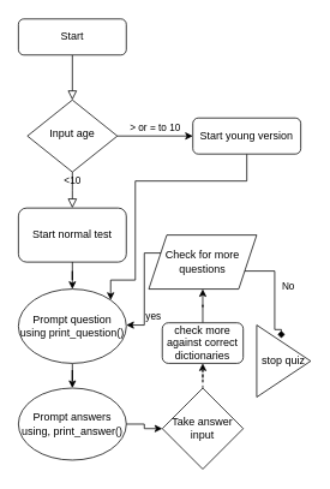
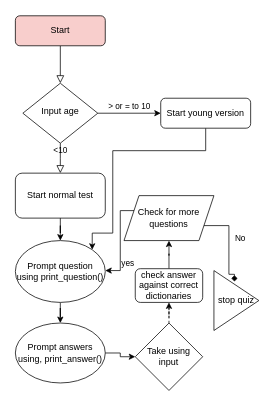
  <mxCell id="0" />
  <mxCell id="1" parent="0" />
  <mxCell id="2" value="" style="rounded=0;html=1;jettySize=auto;orthogonalLoop=1;fontSize=11;endArrow=block;endFill=0;endSize=8;strokeWidth=1;shadow=0;labelBackgroundColor=none;edgeStyle=orthogonalEdgeStyle;" parent="1" source="3" target="5" edge="1"><mxGeometry relative="1" as="geometry" /></mxCell>
- <mxCell id="3" value="Start" style="rounded=1;whiteSpace=wrap;html=1;fontSize=12;glass=0;strokeWidth=1;shadow=0;" parent="1" vertex="1"><mxGeometry x="20" y="20" width="120" height="40" as="geometry" /></mxCell>
+ <mxCell id="3" value="Start" style="rounded=1;whiteSpace=wrap;html=1;fontSize=12;glass=0;strokeWidth=1;shadow=0;fillColor=#f8cecc;" parent="1" vertex="1"><mxGeometry x="20" y="20" width="120" height="40" as="geometry" /></mxCell>
  <mxCell id="4" value="&amp;lt;10" style="rounded=0;html=1;jettySize=auto;orthogonalLoop=1;fontSize=11;endArrow=block;endFill=0;endSize=8;strokeWidth=1;shadow=0;labelBackgroundColor=none;edgeStyle=orthogonalEdgeStyle;exitX=0.5;exitY=1;exitDx=0;exitDy=0;" parent="1" source="5" edge="1"><mxGeometry x="0.012" y="9" relative="1" as="geometry"><mxPoint y="-1" as="offset" /><mxPoint x="110" y="210" as="sourcePoint" /><mxPoint x="80" y="230" as="targetPoint" /></mxGeometry></mxCell>
  <mxCell id="5" value="Input age" style="rhombus;whiteSpace=wrap;html=1;shadow=0;fontFamily=Helvetica;fontSize=12;align=center;strokeWidth=1;spacing=6;spacingTop=-4;" parent="1" vertex="1"><mxGeometry x="30" y="110" width="100" height="80" as="geometry" /></mxCell>
  <mxCell id="6" value="" style="edgeStyle=orthogonalEdgeStyle;rounded=0;orthogonalLoop=1;jettySize=auto;html=1;entryX=1;entryY=0;entryDx=0;entryDy=0;" edge="1" parent="1" source="7" target="12"><mxGeometry relative="1" as="geometry"><Array as="points"><mxPoint x="274" y="200" /><mxPoint x="150" y="200" /><mxPoint x="150" y="310" /><mxPoint x="123" y="310" /></Array></mxGeometry></mxCell>
  <mxCell id="7" value="Start young version" style="rounded=1;whiteSpace=wrap;html=1;fontSize=12;glass=0;strokeWidth=1;shadow=0;" parent="1" vertex="1"><mxGeometry x="214" y="130" width="120" height="40" as="geometry" /></mxCell>
  <mxCell id="8" value="&amp;gt; or = to 10" style="endArrow=classic;html=1;rounded=0;labelPosition=center;verticalLabelPosition=top;align=center;verticalAlign=bottom;entryX=0;entryY=0.5;entryDx=0;entryDy=0;" edge="1" parent="1" target="7"><mxGeometry width="50" height="50" relative="1" as="geometry"><mxPoint x="130" y="150" as="sourcePoint" /><mxPoint x="180" y="150" as="targetPoint" /></mxGeometry></mxCell>
  <mxCell id="9" value="" style="edgeStyle=orthogonalEdgeStyle;rounded=0;orthogonalLoop=1;jettySize=auto;html=1;" edge="1" parent="1" source="10" target="12"><mxGeometry relative="1" as="geometry" /></mxCell>
  <mxCell id="10" value="Start normal test" style="rounded=1;whiteSpace=wrap;html=1;" vertex="1" parent="1"><mxGeometry x="20" y="230" width="120" height="60" as="geometry" /></mxCell>
  <mxCell id="11" value="" style="edgeStyle=orthogonalEdgeStyle;rounded=0;orthogonalLoop=1;jettySize=auto;html=1;" edge="1" parent="1" source="12" target="14"><mxGeometry relative="1" as="geometry" /></mxCell>
  <mxCell id="12" value="Prompt question&lt;br&gt;using print_question()" style="ellipse;whiteSpace=wrap;html=1;" vertex="1" parent="1"><mxGeometry x="20" y="320" width="120" height="82.5" as="geometry" /></mxCell>
  <mxCell id="13" value="" style="edgeStyle=orthogonalEdgeStyle;rounded=0;orthogonalLoop=1;jettySize=auto;html=1;" edge="1" parent="1" source="14" target="16"><mxGeometry relative="1" as="geometry" /></mxCell>
  <mxCell id="14" value="Prompt answers using, print_answer()" style="ellipse;whiteSpace=wrap;html=1;" vertex="1" parent="1"><mxGeometry x="20" y="430" width="120" height="80" as="geometry" /></mxCell>
  <mxCell id="15" value="" style="edgeStyle=orthogonalEdgeStyle;rounded=0;orthogonalLoop=1;jettySize=auto;html=1;dashed=1;" edge="1" parent="1" source="16" target="18"><mxGeometry relative="1" as="geometry" /></mxCell>
- <mxCell id="16" value="Take answer&lt;br&gt;input" style="rhombus;whiteSpace=wrap;html=1;" vertex="1" parent="1"><mxGeometry x="180" y="430" width="90" height="90" as="geometry" /></mxCell>
+ <mxCell id="16" value="Take using&lt;br&gt;input" style="rhombus;whiteSpace=wrap;html=1;" vertex="1" parent="1"><mxGeometry x="180" y="430" width="90" height="90" as="geometry" /></mxCell>
  <mxCell id="17" value="" style="edgeStyle=orthogonalEdgeStyle;rounded=0;orthogonalLoop=1;jettySize=auto;html=1;" edge="1" parent="1" source="18" target="21"><mxGeometry relative="1" as="geometry" /></mxCell>
- <mxCell id="18" value="check more against correct dictionaries" style="rounded=1;whiteSpace=wrap;html=1;" vertex="1" parent="1"><mxGeometry x="180" y="357.5" width="90" height="45" as="geometry" /></mxCell>
+ <mxCell id="18" value="check answer against correct dictionaries" style="rounded=1;whiteSpace=wrap;html=1;" vertex="1" parent="1"><mxGeometry x="180" y="357.5" width="90" height="45" as="geometry" /></mxCell>
  <mxCell id="19" value="yes" style="edgeStyle=orthogonalEdgeStyle;rounded=0;orthogonalLoop=1;jettySize=auto;html=1;" edge="1" parent="1" source="21"><mxGeometry x="0.492" y="10" relative="1" as="geometry"><mxPoint x="140" y="360" as="targetPoint" /><Array as="points"><mxPoint x="160" y="280" /><mxPoint x="160" y="360" /><mxPoint x="140" y="360" /></Array><mxPoint as="offset" /></mxGeometry></mxCell>
  <mxCell id="20" value="No" style="edgeStyle=orthogonalEdgeStyle;rounded=0;orthogonalLoop=1;jettySize=auto;html=1;entryX=0.456;entryY=0.183;entryDx=0;entryDy=0;entryPerimeter=0;endArrow=diamond;" edge="1" parent="1" source="21" target="22"><mxGeometry x="-0.135" y="15" relative="1" as="geometry"><Array as="points"><mxPoint x="305" y="300" /><mxPoint x="305" y="365" /></Array><mxPoint as="offset" /></mxGeometry></mxCell>
  <mxCell id="21" value="Check for more questions" style="shape=parallelogram;perimeter=parallelogramPerimeter;whiteSpace=wrap;html=1;fixedSize=1;" vertex="1" parent="1"><mxGeometry x="165" y="260" width="120" height="60" as="geometry" /></mxCell>
  <mxCell id="22" value="stop quiz" style="triangle;whiteSpace=wrap;html=1;" vertex="1" parent="1"><mxGeometry x="285" y="360" width="60" height="80" as="geometry" /></mxCell>
